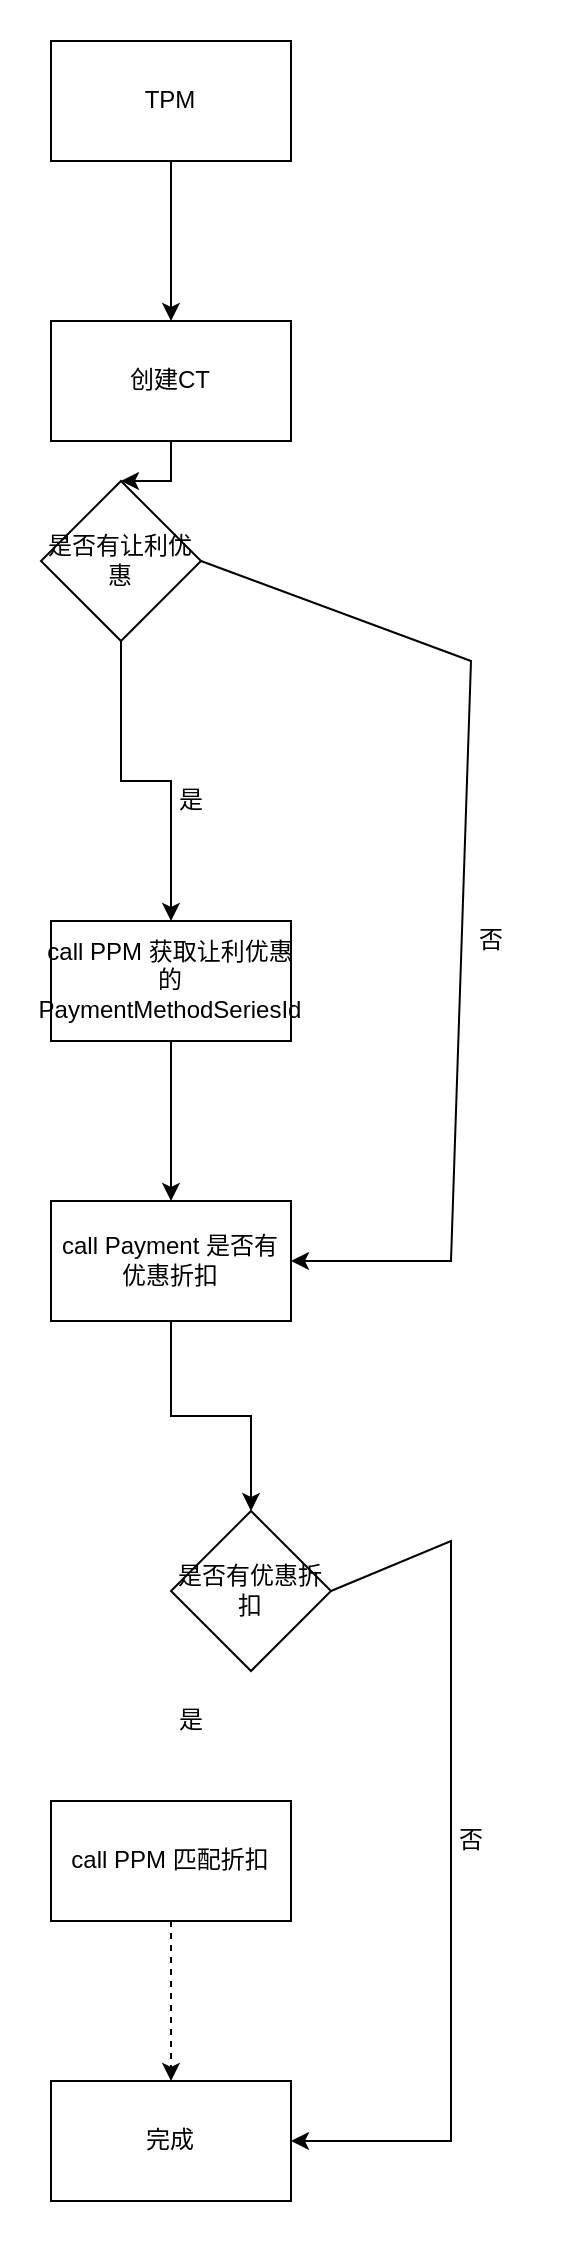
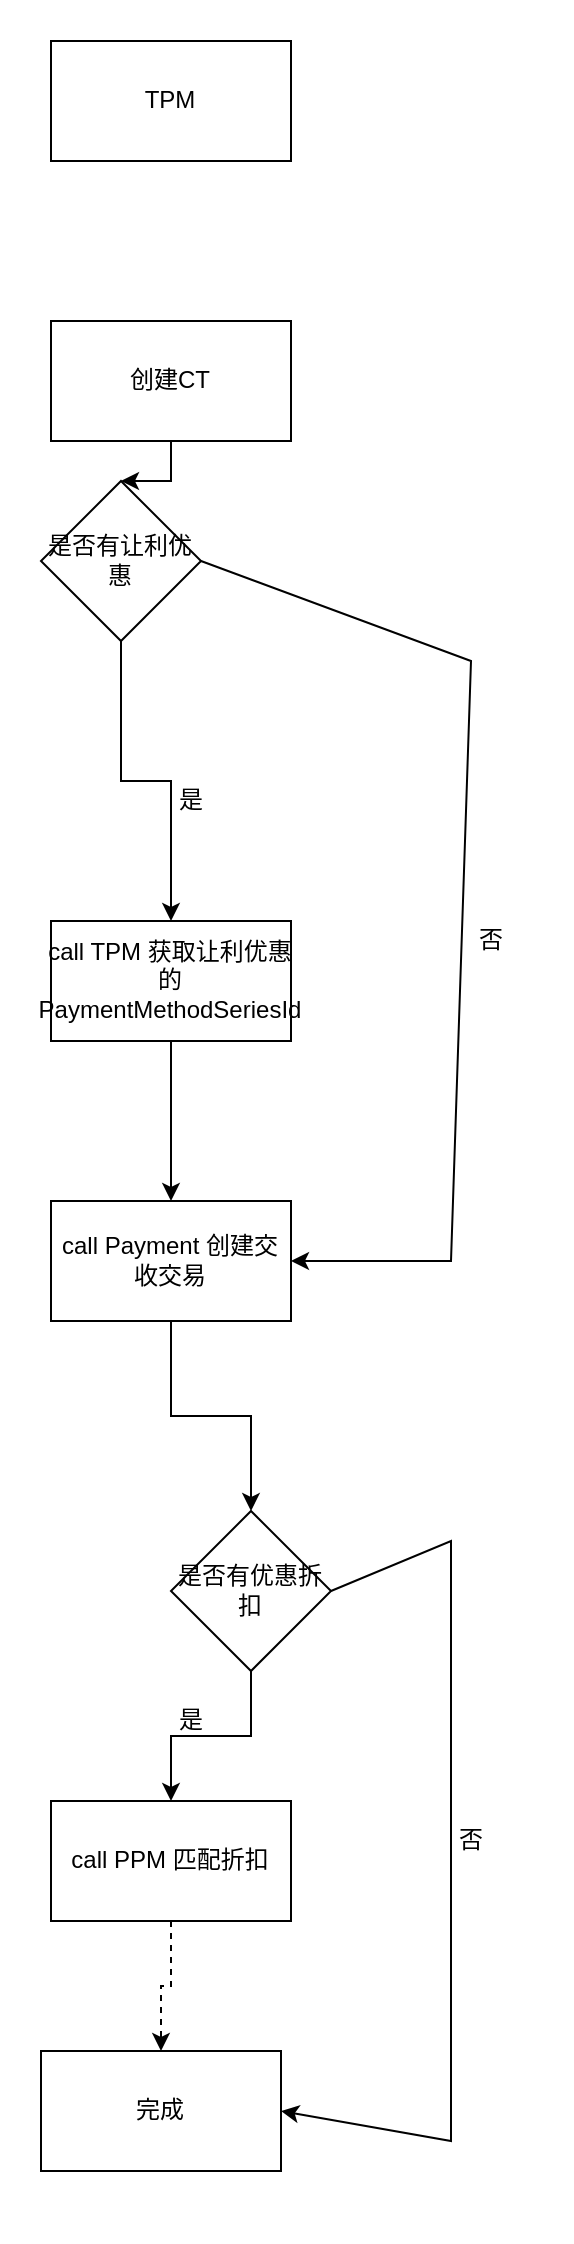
  <mxCell id="0" />
  <mxCell id="1" parent="0" />
- <mxCell id="2" value="" style="edgeStyle=orthogonalEdgeStyle;rounded=0;orthogonalLoop=1;jettySize=auto;html=1;" edge="1" parent="1" source="3" target="5"><mxGeometry relative="1" as="geometry" /></mxCell>
  <mxCell id="3" value="TPM" style="rounded=0;whiteSpace=wrap;html=1;" vertex="1" parent="1"><mxGeometry x="25" y="20" width="120" height="60" as="geometry" /></mxCell>
  <mxCell id="4" value="" style="edgeStyle=orthogonalEdgeStyle;rounded=0;orthogonalLoop=1;jettySize=auto;html=1;" edge="1" parent="1" source="5" target="7"><mxGeometry relative="1" as="geometry" /></mxCell>
  <mxCell id="5" value="创建CT" style="rounded=0;whiteSpace=wrap;html=1;" vertex="1" parent="1"><mxGeometry x="25" y="160" width="120" height="60" as="geometry" /></mxCell>
  <mxCell id="6" value="" style="edgeStyle=orthogonalEdgeStyle;rounded=0;orthogonalLoop=1;jettySize=auto;html=1;" edge="1" parent="1" source="7" target="9"><mxGeometry relative="1" as="geometry" /></mxCell>
  <mxCell id="7" value="是否有让利优惠" style="rhombus;whiteSpace=wrap;html=1;rounded=0;" vertex="1" parent="1"><mxGeometry x="20" y="240" width="80" height="80" as="geometry" /></mxCell>
  <mxCell id="8" value="" style="edgeStyle=orthogonalEdgeStyle;rounded=0;orthogonalLoop=1;jettySize=auto;html=1;" edge="1" parent="1" source="9" target="11"><mxGeometry relative="1" as="geometry" /></mxCell>
- <mxCell id="9" value="call PPM 获取让利优惠的PaymentMethodSeriesId" style="rounded=0;whiteSpace=wrap;html=1;" vertex="1" parent="1"><mxGeometry x="25" y="460" width="120" height="60" as="geometry" /></mxCell>
+ <mxCell id="9" value="call TPM 获取让利优惠的PaymentMethodSeriesId" style="rounded=0;whiteSpace=wrap;html=1;" vertex="1" parent="1"><mxGeometry x="25" y="460" width="120" height="60" as="geometry" /></mxCell>
  <mxCell id="10" value="" style="edgeStyle=orthogonalEdgeStyle;rounded=0;orthogonalLoop=1;jettySize=auto;html=1;" edge="1" parent="1" source="11" target="16"><mxGeometry relative="1" as="geometry" /></mxCell>
- <mxCell id="11" value="call Payment 是否有优惠折扣" style="rounded=0;whiteSpace=wrap;html=1;" vertex="1" parent="1"><mxGeometry x="25" y="600" width="120" height="60" as="geometry" /></mxCell>
+ <mxCell id="11" value="call Payment 创建交收交易" style="rounded=0;whiteSpace=wrap;html=1;" vertex="1" parent="1"><mxGeometry x="25" y="600" width="120" height="60" as="geometry" /></mxCell>
  <mxCell id="12" value="" style="endArrow=classic;html=1;rounded=0;exitX=1;exitY=0.5;exitDx=0;exitDy=0;entryX=1;entryY=0.5;entryDx=0;entryDy=0;" edge="1" parent="1" source="7" target="11"><mxGeometry width="50" height="50" relative="1" as="geometry"><mxPoint x="95" y="380" as="sourcePoint" /><mxPoint x="185" y="340" as="targetPoint" /><Array as="points"><mxPoint x="235" y="330" /><mxPoint x="225" y="630" /></Array></mxGeometry></mxCell>
  <mxCell id="13" value="是" style="text;html=1;align=center;verticalAlign=middle;resizable=0;points=[];autosize=1;strokeColor=none;fillColor=none;" vertex="1" parent="1"><mxGeometry x="75" y="385" width="40" height="30" as="geometry" /></mxCell>
  <mxCell id="14" value="否" style="text;html=1;align=center;verticalAlign=middle;resizable=0;points=[];autosize=1;strokeColor=none;fillColor=none;" vertex="1" parent="1"><mxGeometry x="225" y="455" width="40" height="30" as="geometry" /></mxCell>
+ <mxCell id="15" value="" style="edgeStyle=orthogonalEdgeStyle;rounded=0;orthogonalLoop=1;jettySize=auto;html=1;" edge="1" parent="1" source="16" target="18"><mxGeometry relative="1" as="geometry" /></mxCell>
  <mxCell id="16" value="是否有优惠折扣" style="rhombus;whiteSpace=wrap;html=1;rounded=0;" vertex="1" parent="1"><mxGeometry x="85" y="755" width="80" height="80" as="geometry" /></mxCell>
  <mxCell id="17" value="" style="edgeStyle=orthogonalEdgeStyle;rounded=0;orthogonalLoop=1;jettySize=auto;html=1;dashed=1;" edge="1" parent="1" source="18" target="19"><mxGeometry relative="1" as="geometry" /></mxCell>
  <mxCell id="18" value="call PPM 匹配折扣" style="whiteSpace=wrap;html=1;rounded=0;" vertex="1" parent="1"><mxGeometry x="25" y="900" width="120" height="60" as="geometry" /></mxCell>
- <mxCell id="19" value="完成" style="whiteSpace=wrap;html=1;rounded=0;" vertex="1" parent="1"><mxGeometry x="25" y="1040" width="120" height="60" as="geometry" /></mxCell>
+ <mxCell id="19" value="完成" style="whiteSpace=wrap;html=1;rounded=0;" vertex="1" parent="1"><mxGeometry x="20" y="1025" width="120" height="60" as="geometry" /></mxCell>
  <mxCell id="20" value="" style="endArrow=classic;html=1;rounded=0;exitX=1;exitY=0.5;exitDx=0;exitDy=0;entryX=1;entryY=0.5;entryDx=0;entryDy=0;" edge="1" parent="1" source="16" target="19"><mxGeometry width="50" height="50" relative="1" as="geometry"><mxPoint x="95" y="870" as="sourcePoint" /><mxPoint x="145" y="820" as="targetPoint" /><Array as="points"><mxPoint x="225" y="770" /><mxPoint x="225" y="1070" /></Array></mxGeometry></mxCell>
  <mxCell id="21" value="是" style="text;html=1;align=center;verticalAlign=middle;resizable=0;points=[];autosize=1;strokeColor=none;fillColor=none;" vertex="1" parent="1"><mxGeometry x="75" y="845" width="40" height="30" as="geometry" /></mxCell>
  <mxCell id="22" value="否" style="text;html=1;align=center;verticalAlign=middle;resizable=0;points=[];autosize=1;strokeColor=none;fillColor=none;" vertex="1" parent="1"><mxGeometry x="215" y="905" width="40" height="30" as="geometry" /></mxCell>
